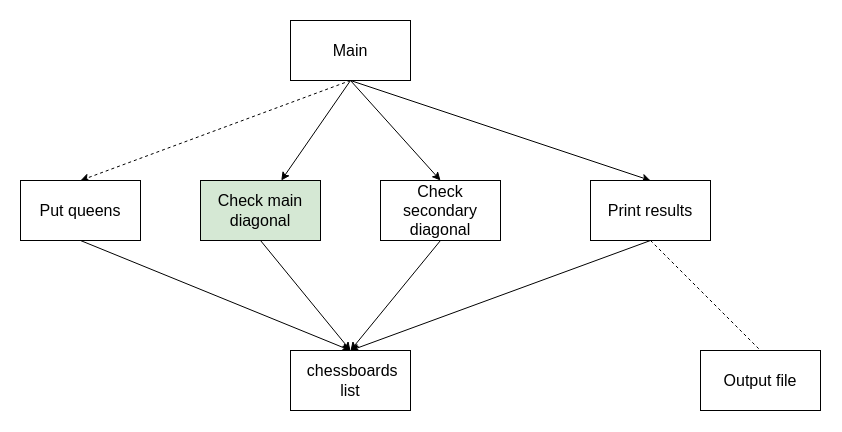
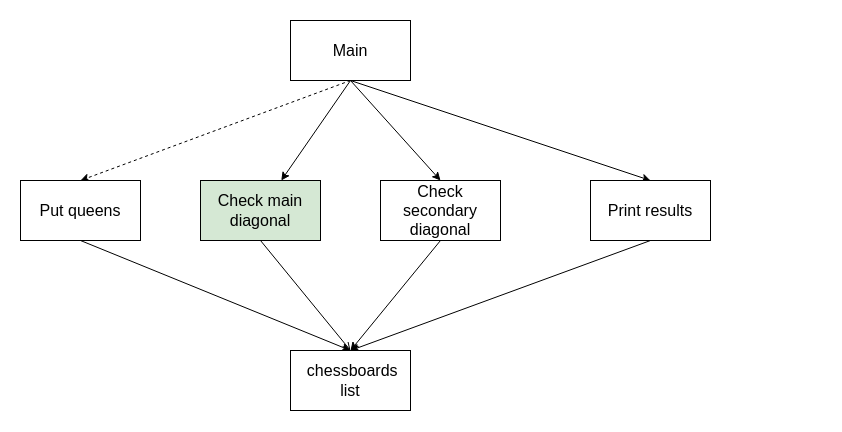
  <mxCell id="0" />
  <mxCell id="1" parent="0" />
  <mxCell id="2" style="edgeStyle=none;html=1;exitX=0.5;exitY=1;exitDx=0;exitDy=0;entryX=0.5;entryY=0;entryDx=0;entryDy=0;fontSize=16;dashed=1;" edge="1" parent="1" source="6" target="8"><mxGeometry relative="1" as="geometry" /></mxCell>
  <mxCell id="3" value="" style="edgeStyle=none;html=1;fontSize=16;exitX=0.5;exitY=1;exitDx=0;exitDy=0;" edge="1" parent="1" source="6" target="10"><mxGeometry relative="1" as="geometry" /></mxCell>
  <mxCell id="4" value="" style="edgeStyle=none;html=1;fontSize=16;entryX=0.5;entryY=0;entryDx=0;entryDy=0;" edge="1" parent="1" target="12"><mxGeometry relative="1" as="geometry"><mxPoint x="350" y="80" as="sourcePoint" /></mxGeometry></mxCell>
  <mxCell id="5" value="" style="edgeStyle=none;html=1;fontSize=16;entryX=0.5;entryY=0;entryDx=0;entryDy=0;exitX=0.5;exitY=1;exitDx=0;exitDy=0;" edge="1" parent="1" source="6" target="15"><mxGeometry relative="1" as="geometry" /></mxCell>
  <mxCell id="6" value="&lt;font style=&quot;font-size: 16px;&quot;&gt;Main&lt;/font&gt;" style="rounded=0;whiteSpace=wrap;html=1;" vertex="1" parent="1"><mxGeometry x="290" y="20" width="120" height="60" as="geometry" /></mxCell>
  <mxCell id="7" style="edgeStyle=none;html=1;exitX=0.5;exitY=1;exitDx=0;exitDy=0;entryX=0.5;entryY=0;entryDx=0;entryDy=0;fontSize=16;" edge="1" parent="1" source="8" target="16"><mxGeometry relative="1" as="geometry" /></mxCell>
  <mxCell id="8" value="&lt;font style=&quot;font-size: 16px;&quot;&gt;Put queens&lt;/font&gt;" style="rounded=0;whiteSpace=wrap;html=1;" vertex="1" parent="1"><mxGeometry x="20" y="180" width="120" height="60" as="geometry" /></mxCell>
- <mxCell id="9" style="edgeStyle=none;html=1;exitX=0.5;exitY=1;exitDx=0;exitDy=0;entryX=0.5;entryY=0;entryDx=0;entryDy=0;fontSize=16;" edge="1" parent="1" source="10" target="16"><mxGeometry relative="1" as="geometry" /></mxCell>
+ <mxCell id="9" style="edgeStyle=none;html=1;exitX=0.5;exitY=1;exitDx=0;exitDy=0;entryX=0.5;entryY=0;entryDx=0;entryDy=0;fontSize=16;endArrow=open;" edge="1" parent="1" source="10" target="16"><mxGeometry relative="1" as="geometry" /></mxCell>
  <mxCell id="10" value="&lt;font style=&quot;font-size: 16px;&quot;&gt;Check main diagonal&lt;/font&gt;" style="rounded=0;whiteSpace=wrap;html=1;fillColor=#d5e8d4;" vertex="1" parent="1"><mxGeometry x="200" y="180" width="120" height="60" as="geometry" /></mxCell>
  <mxCell id="11" style="edgeStyle=none;html=1;exitX=0.5;exitY=1;exitDx=0;exitDy=0;entryX=0.5;entryY=0;entryDx=0;entryDy=0;fontSize=16;" edge="1" parent="1" source="12" target="16"><mxGeometry relative="1" as="geometry" /></mxCell>
  <mxCell id="12" value="&lt;font style=&quot;font-size: 16px;&quot;&gt;Check secondary diagonal&lt;/font&gt;" style="rounded=0;whiteSpace=wrap;html=1;" vertex="1" parent="1"><mxGeometry x="380" y="180" width="120" height="60" as="geometry" /></mxCell>
  <mxCell id="13" style="edgeStyle=none;html=1;exitX=0.5;exitY=1;exitDx=0;exitDy=0;entryX=0.5;entryY=0;entryDx=0;entryDy=0;fontSize=16;" edge="1" parent="1" source="15" target="16"><mxGeometry relative="1" as="geometry" /></mxCell>
- <mxCell id="14" style="edgeStyle=none;html=1;exitX=0.5;exitY=1;exitDx=0;exitDy=0;entryX=0.5;entryY=0;entryDx=0;entryDy=0;fontSize=16;dashed=1;endArrow=none;endFill=0;" edge="1" parent="1" source="15" target="17"><mxGeometry relative="1" as="geometry" /></mxCell>
  <mxCell id="15" value="&lt;font style=&quot;font-size: 16px;&quot;&gt;Print results&lt;/font&gt;" style="rounded=0;whiteSpace=wrap;html=1;" vertex="1" parent="1"><mxGeometry x="590" y="180" width="120" height="60" as="geometry" /></mxCell>
  <mxCell id="16" value="&lt;font style=&quot;font-size: 16px;&quot;&gt;&amp;nbsp;chessboards list&lt;/font&gt;" style="rounded=0;whiteSpace=wrap;html=1;" vertex="1" parent="1"><mxGeometry x="290" y="350" width="120" height="60" as="geometry" /></mxCell>
- <mxCell id="17" value="&lt;font style=&quot;font-size: 16px;&quot;&gt;Output file&lt;/font&gt;" style="rounded=0;whiteSpace=wrap;html=1;" vertex="1" parent="1"><mxGeometry x="700" y="350" width="120" height="60" as="geometry" /></mxCell>
